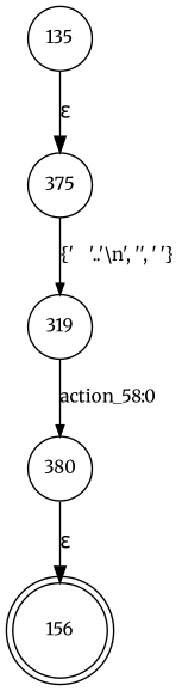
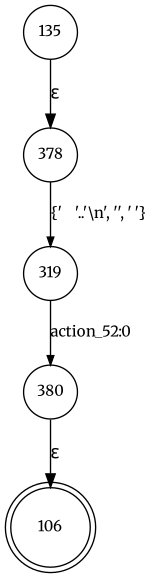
  digraph {
    fontname=Merriweather
    rankdir=TB
    node [fixedsize=true fontname=Merriweather fontsize=11 shape=circle peripheries=1]
    edge [fontname=Merriweather]
-   n1 [label=156 shape=doublecircle width=.6 peripheries=""]
+   n1 [label=106 shape=doublecircle width=.6 peripheries=""]
    n2 [label=380 width=.55]
    n3 [label=319 width=.55]
-   n4 [label=375 width=.55]
+   n4 [label=378 width=.55]
    n5 [label=135 width=.55]
    n2 -> n1 [label="&epsilon;"]
-   n3 -> n2 [arrowhead=normal arrowsize=.7 fontsize=11 label="action_58:0"]
+   n3 -> n2 [arrowhead=normal arrowsize=.7 fontsize=11 label="action_52:0"]
    n4 -> n3 [arrowhead=normal arrowsize=.7 fontsize=11 label="{'	'..'\\n', '', ' '}"]
    n5 -> n4 [label="&epsilon;"]
  }
